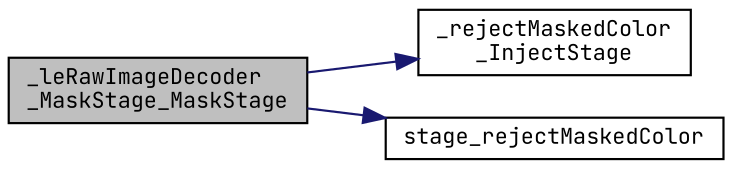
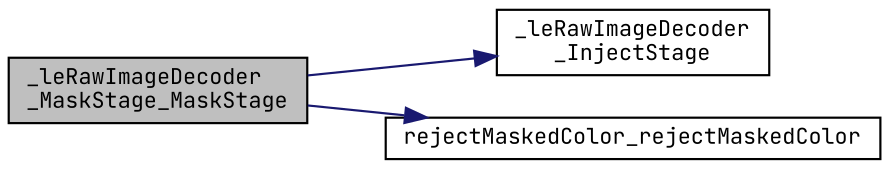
  digraph {
    fontname="JetBrains Mono"
    rankdir=LR
    node [color=black fillcolor=white fontname="JetBrains Mono" fontsize=10 shape=record style=filled]
    edge [color=midnightblue fontname="JetBrains Mono" fontsize=10 labelfontname=Helvetica labelfontsize=10 style=solid]
    n1 [fillcolor=grey75 fontcolor=black height=0.2 label="_leRawImageDecoder\l_MaskStage_MaskStage" width=0.4]
-   n2 [height=0.2 label="_rejectMaskedColor\l_InjectStage" width=0.4]
-   n3 [height=0.2 label=stage_rejectMaskedColor width=0.4]
+   n2 [height=0.2 label="_leRawImageDecoder\l_InjectStage" width=0.4]
+   n3 [height=0.2 label=rejectMaskedColor_rejectMaskedColor width=0.4]
    n1 -> n2
    n1 -> n3
  }
